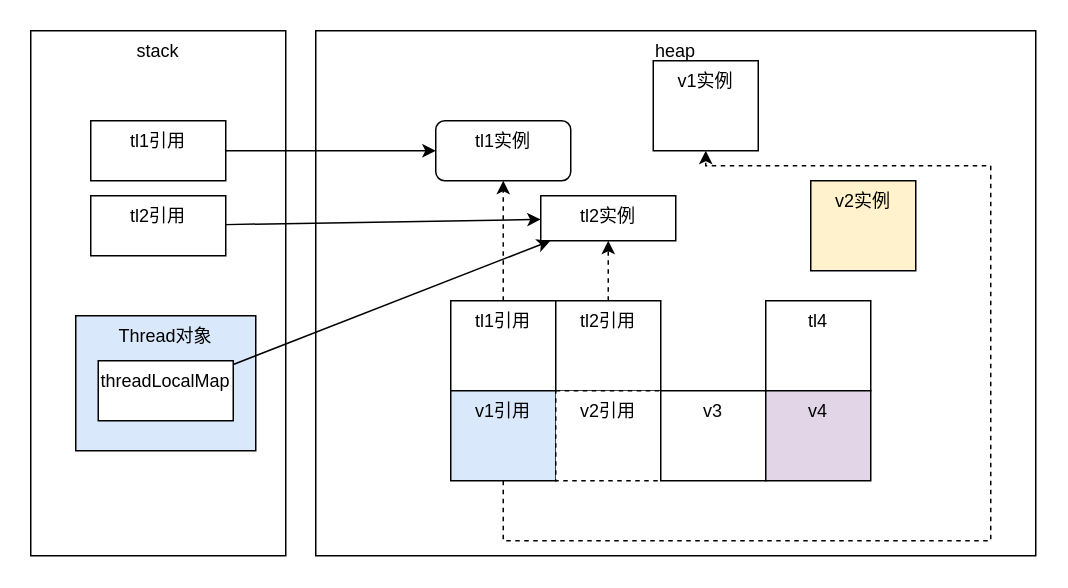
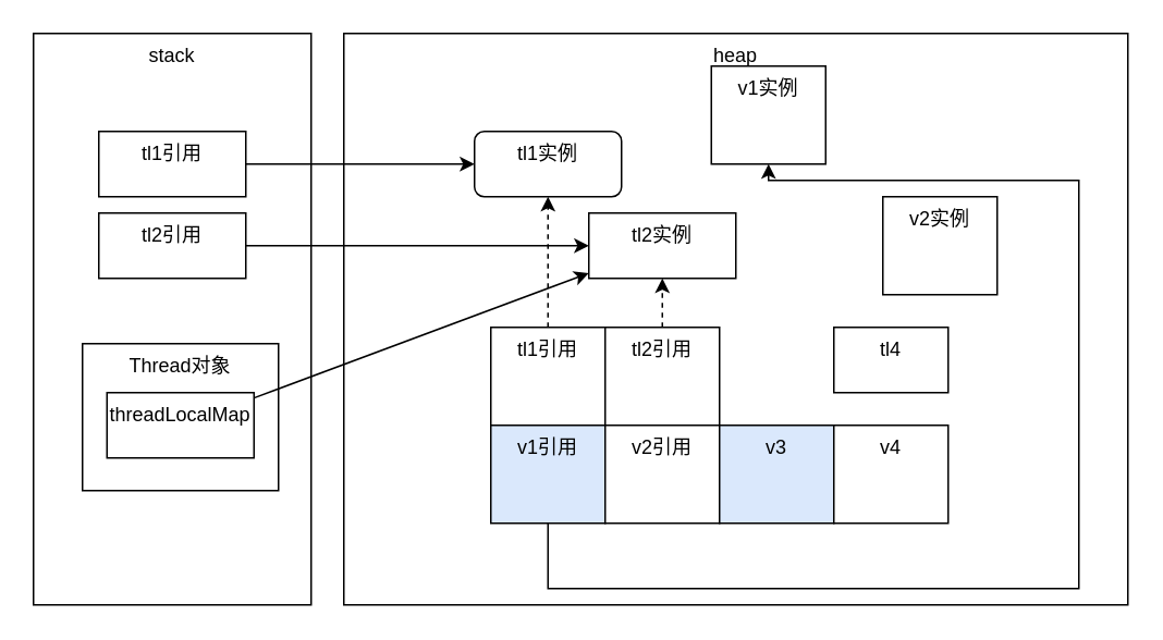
  <mxCell id="0" />
  <mxCell id="1" parent="0" />
  <mxCell id="2" value="stack" style="rounded=0;whiteSpace=wrap;html=1;align=center;verticalAlign=top;" vertex="1" parent="1"><mxGeometry x="20" y="20" width="170" height="350" as="geometry" /></mxCell>
  <mxCell id="3" value="heap" style="rounded=0;whiteSpace=wrap;html=1;align=center;verticalAlign=top;" vertex="1" parent="1"><mxGeometry x="210" y="20" width="480" height="350" as="geometry" /></mxCell>
- <mxCell id="4" value="Thread对象" style="rounded=0;whiteSpace=wrap;html=1;align=center;horizontal=1;verticalAlign=top;fillColor=#dae8fc;" vertex="1" parent="1"><mxGeometry x="50" y="210" width="120" height="90" as="geometry" /></mxCell>
+ <mxCell id="4" value="Thread对象" style="rounded=0;whiteSpace=wrap;html=1;align=center;horizontal=1;verticalAlign=top;" vertex="1" parent="1"><mxGeometry x="50" y="210" width="120" height="90" as="geometry" /></mxCell>
  <mxCell id="5" style="rounded=0;orthogonalLoop=1;jettySize=auto;html=1;" edge="1" parent="1" source="6" target="22"><mxGeometry relative="1" as="geometry" /></mxCell>
  <mxCell id="6" value="threadLocalMap" style="rounded=0;whiteSpace=wrap;html=1;align=center;verticalAlign=top;" vertex="1" parent="1"><mxGeometry x="65" y="240" width="90" height="40" as="geometry" /></mxCell>
  <mxCell id="7" style="edgeStyle=none;rounded=0;orthogonalLoop=1;jettySize=auto;html=1;entryX=0.5;entryY=1;entryDx=0;entryDy=0;exitX=0.5;exitY=0;exitDx=0;exitDy=0;dashed=1;" edge="1" parent="1" source="8" target="21"><mxGeometry relative="1" as="geometry" /></mxCell>
  <mxCell id="8" value="tl1引用" style="rounded=0;whiteSpace=wrap;html=1;align=center;verticalAlign=top;" vertex="1" parent="1"><mxGeometry x="300" y="200" width="70" height="60" as="geometry" /></mxCell>
- <mxCell id="9" value="" style="edgeStyle=orthogonalEdgeStyle;rounded=0;orthogonalLoop=1;jettySize=auto;html=1;dashed=1;" edge="1" parent="1" source="10" target="23"><mxGeometry relative="1" as="geometry"><Array as="points"><mxPoint x="335" y="360" /><mxPoint x="660" y="360" /><mxPoint x="660" y="110" /></Array></mxGeometry></mxCell>
+ <mxCell id="9" value="" style="edgeStyle=orthogonalEdgeStyle;rounded=0;orthogonalLoop=1;jettySize=auto;html=1;" edge="1" parent="1" source="10" target="23"><mxGeometry relative="1" as="geometry"><Array as="points"><mxPoint x="335" y="360" /><mxPoint x="660" y="360" /><mxPoint x="660" y="110" /></Array></mxGeometry></mxCell>
  <mxCell id="10" value="v1引用" style="rounded=0;whiteSpace=wrap;html=1;align=center;verticalAlign=top;fillColor=#dae8fc;" vertex="1" parent="1"><mxGeometry x="300" y="260" width="70" height="60" as="geometry" /></mxCell>
  <mxCell id="11" style="edgeStyle=none;rounded=0;orthogonalLoop=1;jettySize=auto;html=1;entryX=0.5;entryY=1;entryDx=0;entryDy=0;exitX=0.5;exitY=0;exitDx=0;exitDy=0;dashed=1;" edge="1" parent="1" source="12" target="22"><mxGeometry relative="1" as="geometry" /></mxCell>
  <mxCell id="12" value="tl2引用" style="rounded=0;whiteSpace=wrap;html=1;align=center;verticalAlign=top;" vertex="1" parent="1"><mxGeometry x="370" y="200" width="70" height="60" as="geometry" /></mxCell>
- <mxCell id="13" value="v2引用" style="rounded=0;whiteSpace=wrap;html=1;align=center;verticalAlign=top;dashed=1;" vertex="1" parent="1"><mxGeometry x="370" y="260" width="70" height="60" as="geometry" /></mxCell>
- <mxCell id="14" value="v3" style="rounded=0;whiteSpace=wrap;html=1;align=center;verticalAlign=top;" vertex="1" parent="1"><mxGeometry x="440" y="260" width="70" height="60" as="geometry" /></mxCell>
- <mxCell id="15" value="tl4" style="rounded=0;whiteSpace=wrap;html=1;align=center;verticalAlign=top;" vertex="1" parent="1"><mxGeometry x="510" y="200" width="70" height="60" as="geometry" /></mxCell>
- <mxCell id="16" value="v4" style="rounded=0;whiteSpace=wrap;html=1;align=center;verticalAlign=top;fillColor=#e1d5e7;" vertex="1" parent="1"><mxGeometry x="510" y="260" width="70" height="60" as="geometry" /></mxCell>
+ <mxCell id="13" value="v2引用" style="rounded=0;whiteSpace=wrap;html=1;align=center;verticalAlign=top;" vertex="1" parent="1"><mxGeometry x="370" y="260" width="70" height="60" as="geometry" /></mxCell>
+ <mxCell id="14" value="v3" style="rounded=0;whiteSpace=wrap;html=1;align=center;verticalAlign=top;fillColor=#dae8fc;" vertex="1" parent="1"><mxGeometry x="440" y="260" width="70" height="60" as="geometry" /></mxCell>
+ <mxCell id="15" value="tl4" style="rounded=0;whiteSpace=wrap;html=1;align=center;verticalAlign=top;" vertex="1" parent="1"><mxGeometry x="510" y="200" width="70" height="40" as="geometry" /></mxCell>
+ <mxCell id="16" value="v4" style="rounded=0;whiteSpace=wrap;html=1;align=center;verticalAlign=top;" vertex="1" parent="1"><mxGeometry x="510" y="260" width="70" height="60" as="geometry" /></mxCell>
  <mxCell id="17" value="" style="edgeStyle=none;rounded=0;orthogonalLoop=1;jettySize=auto;html=1;" edge="1" parent="1" source="18" target="21"><mxGeometry relative="1" as="geometry" /></mxCell>
  <mxCell id="18" value="tl1引用" style="rounded=0;whiteSpace=wrap;html=1;align=center;verticalAlign=top;" vertex="1" parent="1"><mxGeometry x="60" y="80" width="90" height="40" as="geometry" /></mxCell>
  <mxCell id="19" value="" style="edgeStyle=none;rounded=0;orthogonalLoop=1;jettySize=auto;html=1;" edge="1" parent="1" source="20" target="22"><mxGeometry relative="1" as="geometry" /></mxCell>
  <mxCell id="20" value="tl2引用" style="rounded=0;whiteSpace=wrap;html=1;align=center;verticalAlign=top;" vertex="1" parent="1"><mxGeometry x="60" y="130" width="90" height="40" as="geometry" /></mxCell>
  <mxCell id="21" value="tl1实例" style="whiteSpace=wrap;html=1;align=center;verticalAlign=top;rounded=1;" vertex="1" parent="1"><mxGeometry x="290" y="80" width="90" height="40" as="geometry" /></mxCell>
- <mxCell id="22" value="tl2实例" style="rounded=0;whiteSpace=wrap;html=1;align=center;verticalAlign=top;" vertex="1" parent="1"><mxGeometry x="360" y="130" width="90" height="30" as="geometry" /></mxCell>
+ <mxCell id="22" value="tl2实例" style="rounded=0;whiteSpace=wrap;html=1;align=center;verticalAlign=top;" vertex="1" parent="1"><mxGeometry x="360" y="130" width="90" height="40" as="geometry" /></mxCell>
  <mxCell id="23" value="v1实例" style="rounded=0;whiteSpace=wrap;html=1;align=center;verticalAlign=top;" vertex="1" parent="1"><mxGeometry x="435" y="40" width="70" height="60" as="geometry" /></mxCell>
- <mxCell id="24" value="v2实例" style="rounded=0;whiteSpace=wrap;html=1;align=center;verticalAlign=top;fillColor=#fff2cc;" vertex="1" parent="1"><mxGeometry x="540" y="120" width="70" height="60" as="geometry" /></mxCell>
+ <mxCell id="24" value="v2实例" style="rounded=0;whiteSpace=wrap;html=1;align=center;verticalAlign=top;" vertex="1" parent="1"><mxGeometry x="540" y="120" width="70" height="60" as="geometry" /></mxCell>
